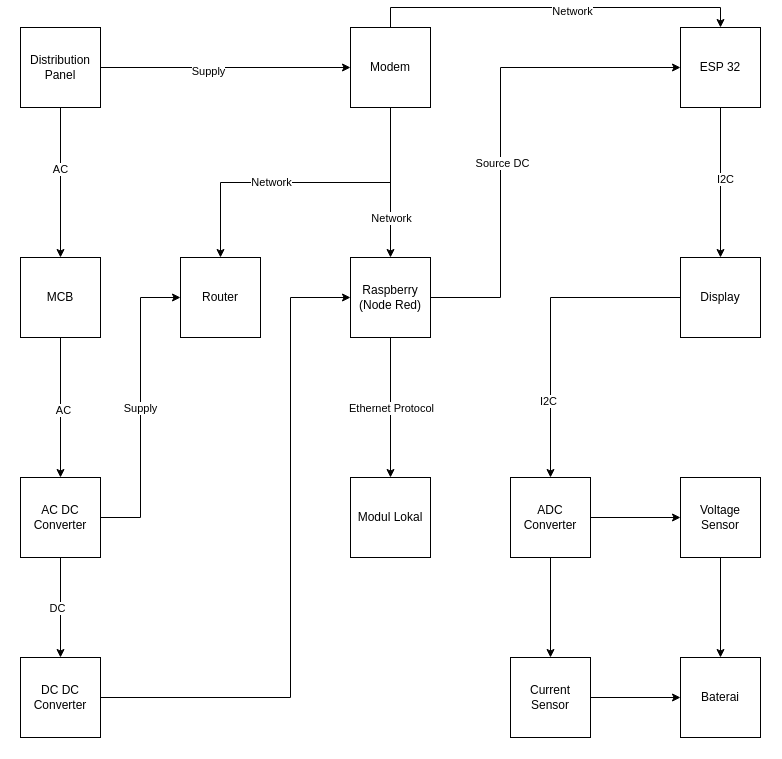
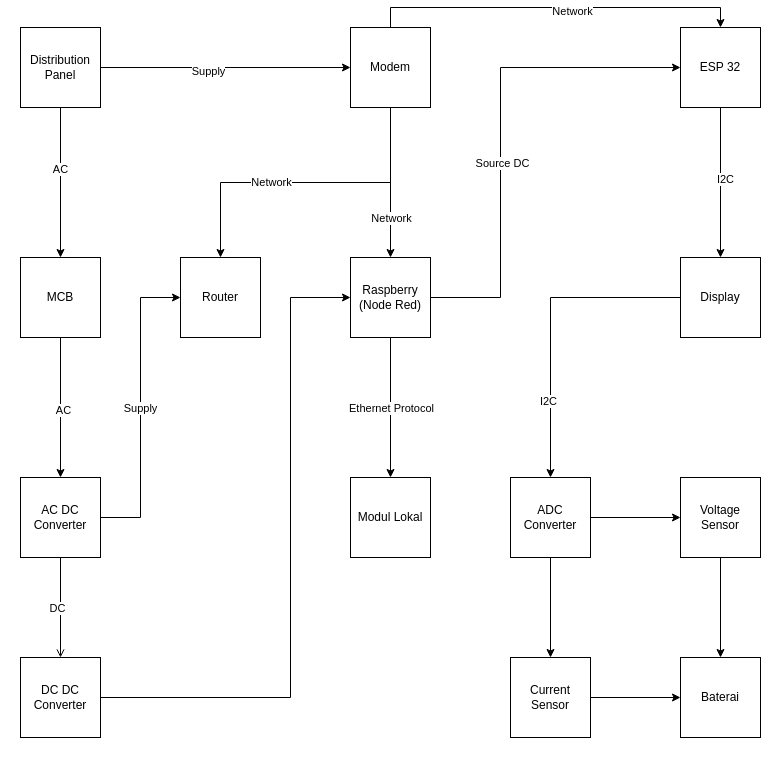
  <mxCell id="0" />
  <mxCell id="1" parent="0" />
  <mxCell id="2" style="edgeStyle=orthogonalEdgeStyle;rounded=0;orthogonalLoop=1;jettySize=auto;html=1;exitX=0.5;exitY=1;exitDx=0;exitDy=0;entryX=0.5;entryY=0;entryDx=0;entryDy=0;" edge="1" parent="1" source="6" target="9"><mxGeometry relative="1" as="geometry" /></mxCell>
  <mxCell id="3" value="AC" style="edgeLabel;html=1;align=center;verticalAlign=middle;resizable=0;points=[];" vertex="1" connectable="0" parent="2"><mxGeometry x="-0.185" y="-1" relative="1" as="geometry"><mxPoint as="offset" /></mxGeometry></mxCell>
  <mxCell id="4" style="edgeStyle=orthogonalEdgeStyle;rounded=0;orthogonalLoop=1;jettySize=auto;html=1;entryX=0;entryY=0.5;entryDx=0;entryDy=0;" edge="1" parent="1" source="6" target="39"><mxGeometry relative="1" as="geometry" /></mxCell>
  <mxCell id="5" value="Supply" style="edgeLabel;html=1;align=center;verticalAlign=middle;resizable=0;points=[];" vertex="1" connectable="0" parent="4"><mxGeometry x="-0.144" y="-3" relative="1" as="geometry"><mxPoint as="offset" /></mxGeometry></mxCell>
  <mxCell id="6" value="Distribution Panel" style="whiteSpace=wrap;html=1;aspect=fixed;" vertex="1" parent="1"><mxGeometry x="20" y="20" width="80" height="80" as="geometry" /></mxCell>
  <mxCell id="7" style="edgeStyle=orthogonalEdgeStyle;rounded=0;orthogonalLoop=1;jettySize=auto;html=1;exitX=0.5;exitY=1;exitDx=0;exitDy=0;entryX=0.5;entryY=0;entryDx=0;entryDy=0;" edge="1" parent="1" source="9" target="14"><mxGeometry relative="1" as="geometry" /></mxCell>
  <mxCell id="8" value="AC" style="edgeLabel;html=1;align=center;verticalAlign=middle;resizable=0;points=[];" vertex="1" connectable="0" parent="7"><mxGeometry x="0.031" y="2" relative="1" as="geometry"><mxPoint as="offset" /></mxGeometry></mxCell>
  <mxCell id="9" value="MCB" style="whiteSpace=wrap;html=1;aspect=fixed;" vertex="1" parent="1"><mxGeometry x="20" y="250" width="80" height="80" as="geometry" /></mxCell>
- <mxCell id="10" style="edgeStyle=orthogonalEdgeStyle;rounded=0;orthogonalLoop=1;jettySize=auto;html=1;exitX=0.5;exitY=1;exitDx=0;exitDy=0;entryX=0.5;entryY=0;entryDx=0;entryDy=0;" edge="1" parent="1" source="14" target="24"><mxGeometry relative="1" as="geometry" /></mxCell>
+ <mxCell id="10" style="edgeStyle=orthogonalEdgeStyle;rounded=0;orthogonalLoop=1;jettySize=auto;html=1;exitX=0.5;exitY=1;exitDx=0;exitDy=0;entryX=0.5;entryY=0;entryDx=0;entryDy=0;endArrow=open;" edge="1" parent="1" source="14" target="24"><mxGeometry relative="1" as="geometry" /></mxCell>
  <mxCell id="11" value="DC" style="edgeLabel;html=1;align=center;verticalAlign=middle;resizable=0;points=[];" vertex="1" connectable="0" parent="10"><mxGeometry x="0.133" y="-4" relative="1" as="geometry"><mxPoint y="-7" as="offset" /></mxGeometry></mxCell>
  <mxCell id="12" style="edgeStyle=orthogonalEdgeStyle;rounded=0;orthogonalLoop=1;jettySize=auto;html=1;exitX=1;exitY=0.5;exitDx=0;exitDy=0;entryX=0;entryY=0.5;entryDx=0;entryDy=0;" edge="1" parent="1" source="14" target="40"><mxGeometry relative="1" as="geometry" /></mxCell>
  <mxCell id="13" value="Supply" style="edgeLabel;html=1;align=center;verticalAlign=middle;resizable=0;points=[];" vertex="1" connectable="0" parent="12"><mxGeometry x="-0.183" y="1" relative="1" as="geometry"><mxPoint y="-27" as="offset" /></mxGeometry></mxCell>
  <mxCell id="14" value="AC DC Converter" style="whiteSpace=wrap;html=1;aspect=fixed;" vertex="1" parent="1"><mxGeometry x="20" y="470" width="80" height="80" as="geometry" /></mxCell>
  <mxCell id="15" style="edgeStyle=orthogonalEdgeStyle;rounded=0;orthogonalLoop=1;jettySize=auto;html=1;exitX=0.5;exitY=1;exitDx=0;exitDy=0;entryX=0.5;entryY=0;entryDx=0;entryDy=0;" edge="1" parent="1" source="17" target="43"><mxGeometry relative="1" as="geometry" /></mxCell>
  <mxCell id="16" value="I2C" style="edgeLabel;html=1;align=center;verticalAlign=middle;resizable=0;points=[];" vertex="1" connectable="0" parent="15"><mxGeometry x="-0.052" y="4" relative="1" as="geometry"><mxPoint as="offset" /></mxGeometry></mxCell>
  <mxCell id="17" value="ESP 32" style="whiteSpace=wrap;html=1;aspect=fixed;" vertex="1" parent="1"><mxGeometry x="680" y="20" width="80" height="80" as="geometry" /></mxCell>
  <mxCell id="18" style="edgeStyle=orthogonalEdgeStyle;rounded=0;orthogonalLoop=1;jettySize=auto;html=1;entryX=0;entryY=0.5;entryDx=0;entryDy=0;" edge="1" parent="1" source="22" target="17"><mxGeometry relative="1" as="geometry"><Array as="points"><mxPoint x="500" y="290" /><mxPoint x="500" y="60" /></Array></mxGeometry></mxCell>
  <mxCell id="19" value="Source DC" style="edgeLabel;html=1;align=center;verticalAlign=middle;resizable=0;points=[];" vertex="1" connectable="0" parent="18"><mxGeometry x="-0.144" y="-1" relative="1" as="geometry"><mxPoint as="offset" /></mxGeometry></mxCell>
  <mxCell id="20" style="edgeStyle=orthogonalEdgeStyle;rounded=0;orthogonalLoop=1;jettySize=auto;html=1;exitX=0.5;exitY=1;exitDx=0;exitDy=0;entryX=0.5;entryY=0;entryDx=0;entryDy=0;" edge="1" parent="1" source="22" target="44"><mxGeometry relative="1" as="geometry" /></mxCell>
  <mxCell id="21" value="Ethernet Protocol" style="edgeLabel;html=1;align=center;verticalAlign=middle;resizable=0;points=[];" vertex="1" connectable="0" parent="20"><mxGeometry x="-0.171" y="-3" relative="1" as="geometry"><mxPoint x="3" y="12" as="offset" /></mxGeometry></mxCell>
  <mxCell id="22" value="Raspberry (Node Red)" style="whiteSpace=wrap;html=1;aspect=fixed;" vertex="1" parent="1"><mxGeometry x="350" y="250" width="80" height="80" as="geometry" /></mxCell>
  <mxCell id="23" style="edgeStyle=orthogonalEdgeStyle;rounded=0;orthogonalLoop=1;jettySize=auto;html=1;exitX=1;exitY=0.5;exitDx=0;exitDy=0;entryX=0;entryY=0.5;entryDx=0;entryDy=0;" edge="1" parent="1" source="24" target="22"><mxGeometry relative="1" as="geometry"><Array as="points"><mxPoint x="290" y="690" /><mxPoint x="290" y="290" /></Array></mxGeometry></mxCell>
  <mxCell id="24" value="DC DC Converter" style="whiteSpace=wrap;html=1;aspect=fixed;" vertex="1" parent="1"><mxGeometry x="20" y="650" width="80" height="80" as="geometry" /></mxCell>
  <mxCell id="25" value="Baterai" style="whiteSpace=wrap;html=1;aspect=fixed;" vertex="1" parent="1"><mxGeometry x="680" y="650" width="80" height="80" as="geometry" /></mxCell>
  <mxCell id="26" style="edgeStyle=orthogonalEdgeStyle;rounded=0;orthogonalLoop=1;jettySize=auto;html=1;exitX=1;exitY=0.5;exitDx=0;exitDy=0;entryX=0;entryY=0.5;entryDx=0;entryDy=0;" edge="1" parent="1" source="27" target="25"><mxGeometry relative="1" as="geometry" /></mxCell>
  <mxCell id="27" value="Current Sensor" style="whiteSpace=wrap;html=1;aspect=fixed;" vertex="1" parent="1"><mxGeometry x="510" y="650" width="80" height="80" as="geometry" /></mxCell>
  <mxCell id="28" style="edgeStyle=orthogonalEdgeStyle;rounded=0;orthogonalLoop=1;jettySize=auto;html=1;exitX=0.5;exitY=1;exitDx=0;exitDy=0;entryX=0.5;entryY=0;entryDx=0;entryDy=0;" edge="1" parent="1" source="30" target="27"><mxGeometry relative="1" as="geometry" /></mxCell>
  <mxCell id="29" style="edgeStyle=orthogonalEdgeStyle;rounded=0;orthogonalLoop=1;jettySize=auto;html=1;exitX=1;exitY=0.5;exitDx=0;exitDy=0;entryX=0;entryY=0.5;entryDx=0;entryDy=0;" edge="1" parent="1" source="30" target="32"><mxGeometry relative="1" as="geometry" /></mxCell>
  <mxCell id="30" value="ADC Converter" style="whiteSpace=wrap;html=1;aspect=fixed;" vertex="1" parent="1"><mxGeometry x="510" y="470" width="80" height="80" as="geometry" /></mxCell>
  <mxCell id="31" style="edgeStyle=orthogonalEdgeStyle;rounded=0;orthogonalLoop=1;jettySize=auto;html=1;exitX=0.5;exitY=1;exitDx=0;exitDy=0;entryX=0.5;entryY=0;entryDx=0;entryDy=0;" edge="1" parent="1" source="32" target="25"><mxGeometry relative="1" as="geometry" /></mxCell>
  <mxCell id="32" value="Voltage Sensor" style="whiteSpace=wrap;html=1;aspect=fixed;" vertex="1" parent="1"><mxGeometry x="680" y="470" width="80" height="80" as="geometry" /></mxCell>
  <mxCell id="33" style="edgeStyle=orthogonalEdgeStyle;rounded=0;orthogonalLoop=1;jettySize=auto;html=1;exitX=0.5;exitY=1;exitDx=0;exitDy=0;entryX=0.5;entryY=0;entryDx=0;entryDy=0;" edge="1" parent="1" source="39" target="40"><mxGeometry relative="1" as="geometry" /></mxCell>
  <mxCell id="34" value="Network" style="edgeLabel;html=1;align=center;verticalAlign=middle;resizable=0;points=[];" vertex="1" connectable="0" parent="33"><mxGeometry x="-0.237" y="-1" relative="1" as="geometry"><mxPoint x="-73" as="offset" /></mxGeometry></mxCell>
  <mxCell id="35" style="edgeStyle=orthogonalEdgeStyle;rounded=0;orthogonalLoop=1;jettySize=auto;html=1;exitX=0.5;exitY=1;exitDx=0;exitDy=0;entryX=0.5;entryY=0;entryDx=0;entryDy=0;" edge="1" parent="1" source="39" target="22"><mxGeometry relative="1" as="geometry" /></mxCell>
  <mxCell id="36" value="Network" style="edgeLabel;html=1;align=center;verticalAlign=middle;resizable=0;points=[];" vertex="1" connectable="0" parent="35"><mxGeometry x="-0.536" y="-3" relative="1" as="geometry"><mxPoint x="3" y="75" as="offset" /></mxGeometry></mxCell>
  <mxCell id="37" style="edgeStyle=orthogonalEdgeStyle;rounded=0;orthogonalLoop=1;jettySize=auto;html=1;exitX=0.5;exitY=0;exitDx=0;exitDy=0;entryX=0.5;entryY=0;entryDx=0;entryDy=0;" edge="1" parent="1" source="39" target="17"><mxGeometry relative="1" as="geometry" /></mxCell>
  <mxCell id="38" value="Network" style="edgeLabel;html=1;align=center;verticalAlign=middle;resizable=0;points=[];" vertex="1" connectable="0" parent="37"><mxGeometry x="0.088" y="-3" relative="1" as="geometry"><mxPoint as="offset" /></mxGeometry></mxCell>
  <mxCell id="39" value="Modem" style="whiteSpace=wrap;html=1;aspect=fixed;" vertex="1" parent="1"><mxGeometry x="350" y="20" width="80" height="80" as="geometry" /></mxCell>
  <mxCell id="40" value="Router" style="whiteSpace=wrap;html=1;aspect=fixed;" vertex="1" parent="1"><mxGeometry x="180" y="250" width="80" height="80" as="geometry" /></mxCell>
  <mxCell id="41" style="edgeStyle=orthogonalEdgeStyle;rounded=0;orthogonalLoop=1;jettySize=auto;html=1;exitX=0;exitY=0.5;exitDx=0;exitDy=0;entryX=0.5;entryY=0;entryDx=0;entryDy=0;" edge="1" parent="1" source="43" target="30"><mxGeometry relative="1" as="geometry" /></mxCell>
  <mxCell id="42" value="I2C" style="edgeLabel;html=1;align=center;verticalAlign=middle;resizable=0;points=[];" vertex="1" connectable="0" parent="41"><mxGeometry x="0.5" y="-3" relative="1" as="geometry"><mxPoint as="offset" /></mxGeometry></mxCell>
  <mxCell id="43" value="Display" style="whiteSpace=wrap;html=1;aspect=fixed;" vertex="1" parent="1"><mxGeometry x="680" y="250" width="80" height="80" as="geometry" /></mxCell>
  <mxCell id="44" value="Modul Lokal" style="whiteSpace=wrap;html=1;aspect=fixed;" vertex="1" parent="1"><mxGeometry x="350" y="470" width="80" height="80" as="geometry" /></mxCell>
